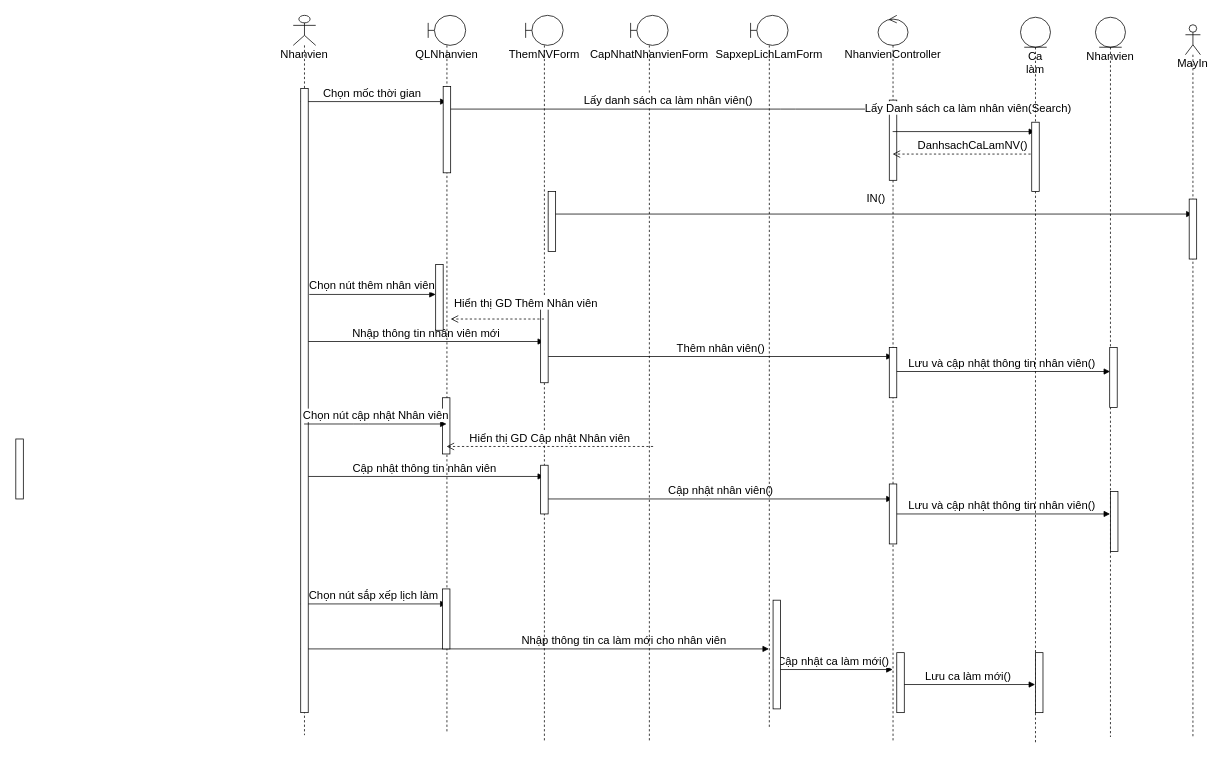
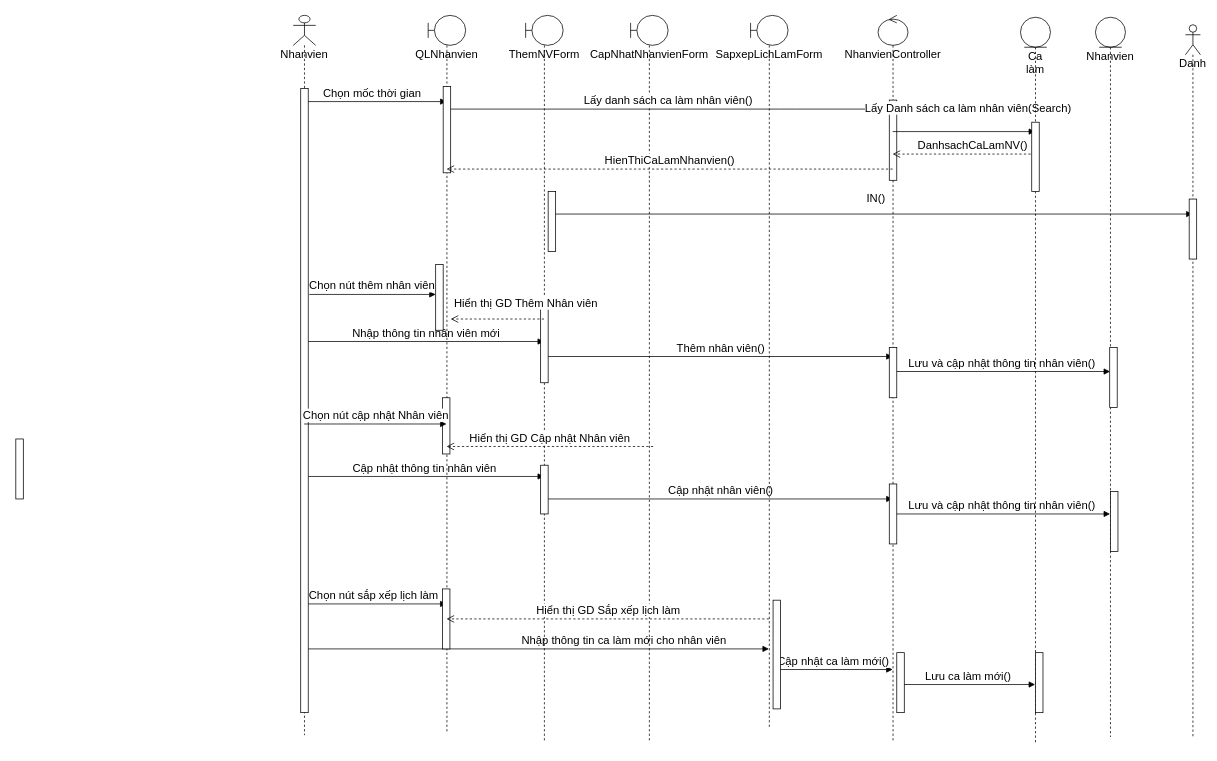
  <mxCell id="0" />
  <mxCell id="1" parent="0" />
  <mxCell id="2" value="Nhanvien" style="shape=umlLifeline;participant=umlActor;perimeter=lifelinePerimeter;whiteSpace=wrap;html=1;container=1;collapsible=0;recursiveResize=0;verticalAlign=top;spacingTop=36;outlineConnect=0;fontSize=15;" vertex="1" parent="1"><mxGeometry x="390" y="20" width="30" height="960" as="geometry" /></mxCell>
  <mxCell id="3" value="Chọn mốc thời gian&amp;nbsp;" style="html=1;verticalAlign=bottom;endArrow=block;fontSize=15;" edge="1" parent="2" target="28"><mxGeometry width="80" relative="1" as="geometry"><mxPoint x="10" y="115" as="sourcePoint" /><mxPoint x="90" y="115" as="targetPoint" /></mxGeometry></mxCell>
  <mxCell id="4" value="Nhập thông tin nhân viên mới" style="html=1;verticalAlign=bottom;endArrow=block;fontSize=15;" edge="1" parent="2" target="9"><mxGeometry width="80" relative="1" as="geometry"><mxPoint x="20" y="435" as="sourcePoint" /><mxPoint x="100" y="435" as="targetPoint" /></mxGeometry></mxCell>
  <mxCell id="5" value="Cập nhật thông tin nhân viên&amp;nbsp;" style="html=1;verticalAlign=bottom;endArrow=block;fontSize=15;" edge="1" parent="2" target="9"><mxGeometry width="80" relative="1" as="geometry"><mxPoint x="20" y="615" as="sourcePoint" /><mxPoint x="100" y="615" as="targetPoint" /></mxGeometry></mxCell>
  <mxCell id="6" value="Chọn nút sắp xếp lịch làm" style="html=1;verticalAlign=bottom;endArrow=block;fontSize=15;" edge="1" parent="2" target="28"><mxGeometry width="80" relative="1" as="geometry"><mxPoint x="10" y="785" as="sourcePoint" /><mxPoint x="90" y="785" as="targetPoint" /></mxGeometry></mxCell>
  <mxCell id="7" value="Nhập thông tin ca làm mới cho nhân viên" style="html=1;verticalAlign=bottom;endArrow=block;fontSize=15;" edge="1" parent="2" target="42"><mxGeometry x="0.377" width="80" relative="1" as="geometry"><mxPoint x="10" y="845" as="sourcePoint" /><mxPoint x="90" y="845" as="targetPoint" /><mxPoint x="1" as="offset" /></mxGeometry></mxCell>
  <mxCell id="8" value="" style="html=1;points=[];perimeter=orthogonalPerimeter;fontSize=15;" vertex="1" parent="2"><mxGeometry x="10" y="97.5" width="10" height="832.5" as="geometry" /></mxCell>
  <mxCell id="9" value="ThemNVForm" style="shape=umlLifeline;participant=umlBoundary;perimeter=lifelinePerimeter;whiteSpace=wrap;html=1;container=1;collapsible=0;recursiveResize=0;verticalAlign=top;spacingTop=36;outlineConnect=0;fontSize=15;" vertex="1" parent="1"><mxGeometry x="700" y="20" width="50" height="970" as="geometry" /></mxCell>
  <mxCell id="10" value="IN()" style="html=1;verticalAlign=bottom;endArrow=block;fontSize=15;" edge="1" parent="9" target="37"><mxGeometry x="0.017" y="10" width="80" relative="1" as="geometry"><mxPoint x="30" y="265" as="sourcePoint" /><mxPoint x="110" y="265" as="targetPoint" /><mxPoint as="offset" /></mxGeometry></mxCell>
  <mxCell id="11" value="Thêm nhân viên()" style="html=1;verticalAlign=bottom;endArrow=block;fontSize=15;" edge="1" parent="9" target="17"><mxGeometry width="80" relative="1" as="geometry"><mxPoint x="30" y="455" as="sourcePoint" /><mxPoint x="110" y="455" as="targetPoint" /></mxGeometry></mxCell>
  <mxCell id="12" value="Cập nhật nhân viên()" style="html=1;verticalAlign=bottom;endArrow=block;fontSize=15;" edge="1" parent="9" target="17"><mxGeometry width="80" relative="1" as="geometry"><mxPoint x="30" y="645" as="sourcePoint" /><mxPoint x="110" y="645" as="targetPoint" /></mxGeometry></mxCell>
  <mxCell id="13" value="" style="html=1;points=[];perimeter=orthogonalPerimeter;fontSize=15;" vertex="1" parent="9"><mxGeometry x="20" y="390" width="10" height="100" as="geometry" /></mxCell>
  <mxCell id="14" value="" style="html=1;points=[];perimeter=orthogonalPerimeter;fontSize=15;" vertex="1" parent="9"><mxGeometry x="20" y="600" width="10" height="65" as="geometry" /></mxCell>
  <mxCell id="15" value="" style="html=1;points=[];perimeter=orthogonalPerimeter;fontSize=15;" vertex="1" parent="9"><mxGeometry x="30" y="235" width="10" height="80" as="geometry" /></mxCell>
  <mxCell id="16" value="CapNhatNhanvienForm" style="shape=umlLifeline;participant=umlBoundary;perimeter=lifelinePerimeter;whiteSpace=wrap;html=1;container=1;collapsible=0;recursiveResize=0;verticalAlign=top;spacingTop=36;outlineConnect=0;fontSize=15;" vertex="1" parent="1"><mxGeometry x="840" y="20" width="50" height="970" as="geometry" /></mxCell>
  <mxCell id="17" value="NhanvienController" style="shape=umlLifeline;participant=umlControl;perimeter=lifelinePerimeter;whiteSpace=wrap;html=1;container=1;collapsible=0;recursiveResize=0;verticalAlign=top;spacingTop=36;outlineConnect=0;fontSize=15;" vertex="1" parent="1"><mxGeometry x="1170" y="20" width="40" height="970" as="geometry" /></mxCell>
  <mxCell id="18" value="Lưu và cập nhật thông tin nhân viên()" style="html=1;verticalAlign=bottom;endArrow=block;fontSize=15;" edge="1" parent="17" target="25"><mxGeometry width="80" relative="1" as="geometry"><mxPoint x="20" y="475" as="sourcePoint" /><mxPoint x="100" y="475" as="targetPoint" /></mxGeometry></mxCell>
  <mxCell id="19" value="Lưu và cập nhật thông tin nhân viên()" style="html=1;verticalAlign=bottom;endArrow=block;fontSize=15;" edge="1" parent="17" target="25"><mxGeometry width="80" relative="1" as="geometry"><mxPoint x="20" y="665" as="sourcePoint" /><mxPoint x="100" y="665" as="targetPoint" /></mxGeometry></mxCell>
  <mxCell id="20" value="Lưu ca làm mới()" style="html=1;verticalAlign=bottom;endArrow=block;fontSize=15;" edge="1" parent="17" target="46"><mxGeometry width="80" relative="1" as="geometry"><mxPoint x="30" y="892.5" as="sourcePoint" /><mxPoint x="110" y="892.5" as="targetPoint" /></mxGeometry></mxCell>
  <mxCell id="21" value="" style="html=1;points=[];perimeter=orthogonalPerimeter;fontSize=15;" vertex="1" parent="17"><mxGeometry x="15" y="113" width="10" height="107" as="geometry" /></mxCell>
  <mxCell id="22" value="" style="html=1;points=[];perimeter=orthogonalPerimeter;fontSize=15;" vertex="1" parent="17"><mxGeometry x="15" y="443" width="10" height="67" as="geometry" /></mxCell>
  <mxCell id="23" value="" style="html=1;points=[];perimeter=orthogonalPerimeter;fontSize=15;" vertex="1" parent="17"><mxGeometry x="25" y="850" width="10" height="80" as="geometry" /></mxCell>
  <mxCell id="24" value="" style="html=1;points=[];perimeter=orthogonalPerimeter;fontSize=15;" vertex="1" parent="17"><mxGeometry x="15" y="625" width="10" height="80" as="geometry" /></mxCell>
  <mxCell id="25" value="Nhanvien" style="shape=umlLifeline;participant=umlEntity;perimeter=lifelinePerimeter;whiteSpace=wrap;html=1;container=1;collapsible=0;recursiveResize=0;verticalAlign=top;spacingTop=36;outlineConnect=0;fontSize=15;" vertex="1" parent="1"><mxGeometry x="1460" y="22.5" width="40" height="960" as="geometry" /></mxCell>
  <mxCell id="26" value="" style="html=1;points=[];perimeter=orthogonalPerimeter;fontSize=15;" vertex="1" parent="25"><mxGeometry x="20" y="632.5" width="10" height="80" as="geometry" /></mxCell>
  <mxCell id="27" value="" style="html=1;points=[];perimeter=orthogonalPerimeter;fontSize=15;" vertex="1" parent="25"><mxGeometry x="19" y="440.5" width="10" height="80" as="geometry" /></mxCell>
  <mxCell id="28" value="QLNhanvien" style="shape=umlLifeline;participant=umlBoundary;perimeter=lifelinePerimeter;whiteSpace=wrap;html=1;container=1;collapsible=0;recursiveResize=0;verticalAlign=top;spacingTop=36;outlineConnect=0;fontSize=15;" vertex="1" parent="1"><mxGeometry x="570" y="20" width="50" height="955" as="geometry" /></mxCell>
  <mxCell id="29" value="Lấy danh sách ca làm nhân viên()" style="html=1;verticalAlign=bottom;endArrow=block;fontSize=15;" edge="1" parent="28" target="17"><mxGeometry width="80" relative="1" as="geometry"><mxPoint x="20" y="125" as="sourcePoint" /><mxPoint x="100" y="135" as="targetPoint" /><Array as="points"><mxPoint x="480" y="125" /></Array></mxGeometry></mxCell>
  <mxCell id="30" value="Hiển thị GD Thêm Nhân viên" style="html=1;verticalAlign=bottom;endArrow=open;dashed=1;endSize=8;fontSize=15;" edge="1" parent="28" source="9"><mxGeometry x="-0.606" y="-10" relative="1" as="geometry"><mxPoint x="110" y="405" as="sourcePoint" /><mxPoint x="30" y="405" as="targetPoint" /><mxPoint as="offset" /></mxGeometry></mxCell>
  <mxCell id="31" value="" style="html=1;points=[];perimeter=orthogonalPerimeter;fontSize=15;" vertex="1" parent="28"><mxGeometry x="20" y="95" width="10" height="115" as="geometry" /></mxCell>
  <mxCell id="32" value="" style="html=1;points=[];perimeter=orthogonalPerimeter;fontSize=15;" vertex="1" parent="28"><mxGeometry x="10" y="332.23" width="10" height="87.77" as="geometry" /></mxCell>
  <mxCell id="33" value="" style="html=1;points=[];perimeter=orthogonalPerimeter;fontSize=15;" vertex="1" parent="28"><mxGeometry x="19" y="510" width="10" height="75" as="geometry" /></mxCell>
  <mxCell id="34" value="" style="html=1;points=[];perimeter=orthogonalPerimeter;fontSize=15;" vertex="1" parent="28"><mxGeometry x="19" y="765" width="10" height="80" as="geometry" /></mxCell>
  <mxCell id="35" value="DanhsachCaLamNV()" style="html=1;verticalAlign=bottom;endArrow=open;dashed=1;endSize=8;fontSize=15;" edge="1" parent="1" source="46" target="17"><mxGeometry x="-0.117" relative="1" as="geometry"><mxPoint x="1230" y="205" as="sourcePoint" /><mxPoint x="1150" y="205" as="targetPoint" /><Array as="points"><mxPoint x="1230" y="205" /></Array><mxPoint as="offset" /></mxGeometry></mxCell>
- <mxCell id="37" value="MayIn" style="shape=umlLifeline;participant=umlActor;perimeter=lifelinePerimeter;whiteSpace=wrap;html=1;container=1;collapsible=0;recursiveResize=0;verticalAlign=top;spacingTop=36;outlineConnect=0;fontSize=15;" vertex="1" parent="1"><mxGeometry x="1580" y="32.5" width="20" height="950" as="geometry" /></mxCell>
+ <mxCell id="36" value="HienThiCaLamNhanvien()" style="html=1;verticalAlign=bottom;endArrow=open;dashed=1;endSize=8;fontSize=15;" edge="1" parent="1" source="17" target="28"><mxGeometry relative="1" as="geometry"><mxPoint x="1030" y="215" as="sourcePoint" /><mxPoint x="950" y="215" as="targetPoint" /><Array as="points"><mxPoint x="1010" y="225" /></Array></mxGeometry></mxCell>
+ <mxCell id="37" value="Danh" style="shape=umlLifeline;participant=umlActor;perimeter=lifelinePerimeter;whiteSpace=wrap;html=1;container=1;collapsible=0;recursiveResize=0;verticalAlign=top;spacingTop=36;outlineConnect=0;fontSize=15;" vertex="1" parent="1"><mxGeometry x="1580" y="32.5" width="20" height="950" as="geometry" /></mxCell>
  <mxCell id="38" value="" style="html=1;points=[];perimeter=orthogonalPerimeter;fontSize=15;" vertex="1" parent="37"><mxGeometry x="5" y="232.5" width="10" height="80" as="geometry" /></mxCell>
  <mxCell id="39" value="Chọn nút cập nhật Nhân viên" style="html=1;verticalAlign=bottom;endArrow=block;fontSize=15;" edge="1" parent="1" source="2" target="28"><mxGeometry width="80" relative="1" as="geometry"><mxPoint x="480" y="575" as="sourcePoint" /><mxPoint x="560" y="575" as="targetPoint" /><Array as="points"><mxPoint x="480" y="565" /></Array></mxGeometry></mxCell>
  <mxCell id="40" value="Hiển thị GD Cập nhật Nhân viên" style="html=1;verticalAlign=bottom;endArrow=open;dashed=1;endSize=8;fontSize=15;" edge="1" parent="1" target="28"><mxGeometry relative="1" as="geometry"><mxPoint x="870" y="595" as="sourcePoint" /><mxPoint x="790" y="595" as="targetPoint" /></mxGeometry></mxCell>
  <mxCell id="41" value="Lấy Danh sách ca làm nhân viên(Search)" style="html=1;verticalAlign=bottom;endArrow=block;fontSize=15;" edge="1" parent="1" source="17" target="46"><mxGeometry x="0.059" y="20" width="80" relative="1" as="geometry"><mxPoint x="1110" y="165" as="sourcePoint" /><mxPoint x="1190" y="165" as="targetPoint" /><Array as="points"><mxPoint x="1190" y="175" /></Array><mxPoint x="-1" as="offset" /></mxGeometry></mxCell>
  <mxCell id="42" value="SapxepLichLamForm" style="shape=umlLifeline;participant=umlBoundary;perimeter=lifelinePerimeter;whiteSpace=wrap;html=1;container=1;collapsible=0;recursiveResize=0;verticalAlign=top;spacingTop=36;outlineConnect=0;fontSize=15;" vertex="1" parent="1"><mxGeometry x="1000" y="20" width="50" height="950" as="geometry" /></mxCell>
  <mxCell id="43" value="Cập nhật ca làm mới()" style="html=1;verticalAlign=bottom;endArrow=block;fontSize=15;" edge="1" parent="42" target="17"><mxGeometry width="80" relative="1" as="geometry"><mxPoint x="30" y="872.5" as="sourcePoint" /><mxPoint x="110" y="872.5" as="targetPoint" /></mxGeometry></mxCell>
  <mxCell id="44" value="" style="html=1;points=[];perimeter=orthogonalPerimeter;fontSize=15;" vertex="1" parent="42"><mxGeometry x="30" y="780" width="10" height="145" as="geometry" /></mxCell>
+ <mxCell id="45" value="Hiển thị GD Sắp xếp lịch làm" style="html=1;verticalAlign=bottom;endArrow=open;dashed=1;endSize=8;fontSize=15;" edge="1" parent="1" source="42" target="28"><mxGeometry relative="1" as="geometry"><mxPoint x="1000" y="825" as="sourcePoint" /><mxPoint x="920" y="825" as="targetPoint" /><Array as="points"><mxPoint x="1025" y="825" /></Array></mxGeometry></mxCell>
  <mxCell id="46" value="Ca làm" style="shape=umlLifeline;participant=umlEntity;perimeter=lifelinePerimeter;whiteSpace=wrap;html=1;container=1;collapsible=0;recursiveResize=0;verticalAlign=top;spacingTop=36;outlineConnect=0;fontSize=15;" vertex="1" parent="1"><mxGeometry x="1360" y="22.5" width="40" height="970" as="geometry" /></mxCell>
  <mxCell id="47" value="" style="html=1;points=[];perimeter=orthogonalPerimeter;fontSize=15;" vertex="1" parent="46"><mxGeometry x="20" y="847.5" width="10" height="80" as="geometry" /></mxCell>
  <mxCell id="48" value="" style="html=1;points=[];perimeter=orthogonalPerimeter;fontSize=15;" vertex="1" parent="46"><mxGeometry x="15" y="140" width="10" height="92.5" as="geometry" /></mxCell>
  <mxCell id="49" value="Chọn nút thêm nhân viên" style="html=1;verticalAlign=bottom;endArrow=block;fontSize=15;exitX=1.143;exitY=0.33;exitDx=0;exitDy=0;exitPerimeter=0;" edge="1" parent="1" source="8" target="32"><mxGeometry width="80" relative="1" as="geometry"><mxPoint x="411.43" y="392.225" as="sourcePoint" /><mxPoint x="585" y="392.225" as="targetPoint" /></mxGeometry></mxCell>
  <mxCell id="50" value="" style="html=1;points=[];perimeter=orthogonalPerimeter;fontSize=15;" vertex="1" parent="1"><mxGeometry x="20" y="585" width="10" height="80" as="geometry" /></mxCell>
